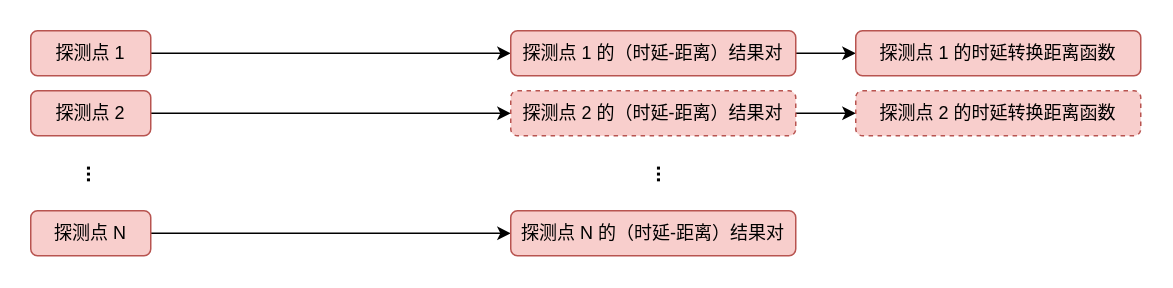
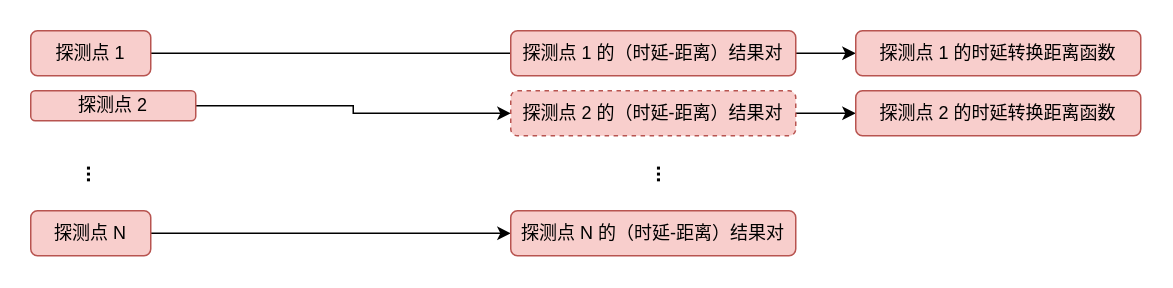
  <mxCell id="0" />
  <mxCell id="1" parent="0" />
- <mxCell id="2" style="edgeStyle=orthogonalEdgeStyle;rounded=0;orthogonalLoop=1;jettySize=auto;html=1;entryX=0;entryY=0.5;entryDx=0;entryDy=0;" edge="1" parent="1" source="3" target="10"><mxGeometry relative="1" as="geometry" /></mxCell>
+ <mxCell id="2" style="edgeStyle=orthogonalEdgeStyle;rounded=0;orthogonalLoop=1;jettySize=auto;html=1;entryX=0;entryY=0.5;entryDx=0;entryDy=0;endArrow=none;" edge="1" parent="1" source="3" target="10"><mxGeometry relative="1" as="geometry" /></mxCell>
  <mxCell id="3" value="探测点 1" style="rounded=1;whiteSpace=wrap;html=1;fillColor=#f8cecc;strokeColor=#b85450;" vertex="1" parent="1"><mxGeometry x="20" y="20" width="80" height="30" as="geometry" /></mxCell>
  <mxCell id="4" style="edgeStyle=orthogonalEdgeStyle;rounded=0;orthogonalLoop=1;jettySize=auto;html=1;entryX=0;entryY=0.5;entryDx=0;entryDy=0;" edge="1" parent="1" source="5" target="12"><mxGeometry relative="1" as="geometry" /></mxCell>
- <mxCell id="5" value="探测点 2" style="rounded=1;whiteSpace=wrap;html=1;fillColor=#f8cecc;strokeColor=#b85450;" vertex="1" parent="1"><mxGeometry x="20" y="60" width="80" height="30" as="geometry" /></mxCell>
+ <mxCell id="5" value="探测点 2" style="rounded=1;whiteSpace=wrap;html=1;fillColor=#f8cecc;strokeColor=#b85450;" vertex="1" parent="1"><mxGeometry x="20" y="60" width="110" height="20" as="geometry" /></mxCell>
  <mxCell id="6" style="edgeStyle=orthogonalEdgeStyle;rounded=0;orthogonalLoop=1;jettySize=auto;html=1;entryX=0;entryY=0.5;entryDx=0;entryDy=0;" edge="1" parent="1" source="7" target="13"><mxGeometry relative="1" as="geometry" /></mxCell>
  <mxCell id="7" value="探测点 N" style="rounded=1;whiteSpace=wrap;html=1;fillColor=#f8cecc;strokeColor=#b85450;" vertex="1" parent="1"><mxGeometry x="20" y="140" width="80" height="30" as="geometry" /></mxCell>
  <mxCell id="8" value="&lt;b style=&quot;font-size: 14px;&quot;&gt;...&lt;/b&gt;" style="text;html=1;strokeColor=none;fillColor=none;align=center;verticalAlign=middle;whiteSpace=wrap;rounded=0;horizontal=0;fontSize=14;" vertex="1" parent="1"><mxGeometry x="30" y="101" width="50" height="30" as="geometry" /></mxCell>
  <mxCell id="9" style="edgeStyle=orthogonalEdgeStyle;rounded=0;orthogonalLoop=1;jettySize=auto;html=1;entryX=0;entryY=0.5;entryDx=0;entryDy=0;fontSize=14;" edge="1" parent="1" source="10" target="15"><mxGeometry relative="1" as="geometry" /></mxCell>
  <mxCell id="10" value="探测点 1 的（时延-距离）结果对" style="rounded=1;whiteSpace=wrap;html=1;fillColor=#f8cecc;strokeColor=#b85450;" vertex="1" parent="1"><mxGeometry x="340" y="20" width="190" height="30" as="geometry" /></mxCell>
  <mxCell id="11" style="edgeStyle=orthogonalEdgeStyle;rounded=0;orthogonalLoop=1;jettySize=auto;html=1;fontSize=14;" edge="1" parent="1" source="12" target="16"><mxGeometry relative="1" as="geometry" /></mxCell>
  <mxCell id="12" value="探测点 2 的（时延-距离）结果对" style="rounded=1;whiteSpace=wrap;html=1;fillColor=#f8cecc;strokeColor=#b85450;dashed=1;" vertex="1" parent="1"><mxGeometry x="340" y="60" width="190" height="30" as="geometry" /></mxCell>
  <mxCell id="13" value="探测点 N 的（时延-距离）结果对" style="rounded=1;whiteSpace=wrap;html=1;fillColor=#f8cecc;strokeColor=#b85450;" vertex="1" parent="1"><mxGeometry x="340" y="140" width="190" height="30" as="geometry" /></mxCell>
  <mxCell id="14" value="&lt;b style=&quot;font-size: 14px;&quot;&gt;...&lt;/b&gt;" style="text;html=1;strokeColor=none;fillColor=none;align=center;verticalAlign=middle;whiteSpace=wrap;rounded=0;horizontal=0;fontSize=14;" vertex="1" parent="1"><mxGeometry x="410" y="101" width="50" height="30" as="geometry" /></mxCell>
  <mxCell id="15" value="探测点 1 的时延转换距离函数" style="rounded=1;whiteSpace=wrap;html=1;fillColor=#f8cecc;strokeColor=#b85450;" vertex="1" parent="1"><mxGeometry x="570" y="20" width="190" height="30" as="geometry" /></mxCell>
- <mxCell id="16" value="探测点 2 的时延转换距离函数" style="rounded=1;whiteSpace=wrap;html=1;fillColor=#f8cecc;strokeColor=#b85450;dashed=1;" vertex="1" parent="1"><mxGeometry x="570" y="60" width="190" height="30" as="geometry" /></mxCell>
+ <mxCell id="16" value="探测点 2 的时延转换距离函数" style="rounded=1;whiteSpace=wrap;html=1;fillColor=#f8cecc;strokeColor=#b85450;" vertex="1" parent="1"><mxGeometry x="570" y="60" width="190" height="30" as="geometry" /></mxCell>
